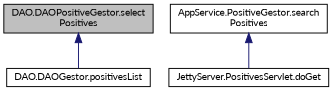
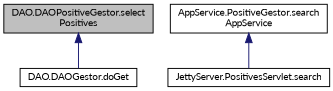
  digraph {
    fontname=Lato
    rankdir=TB
    node [color=black fillcolor=white fontname=Lato fontsize=10 shape=record style=filled]
    edge [color=midnightblue dir=back fontname=Lato fontsize=10 labelfontname=Helvetica labelfontsize=10 style=solid]
    n1 [fillcolor=grey75 fontcolor=black height=0.2 label="DAO.DAOPositiveGestor.select\lPositives" width=0.4]
-   n2 [height=0.2 label="DAO.DAOGestor.positivesList" width=0.4]
-   n3 [height=0.2 label="AppService.PositiveGestor.search\lPositives" width=0.4]
-   n4 [height=0.2 label="JettyServer.PositivesServlet.doGet" width=0.4]
+   n2 [height=0.2 label="DAO.DAOGestor.doGet" width=0.4]
+   n3 [height=0.2 label="AppService.PositiveGestor.search\lAppService" width=0.4]
+   n4 [height=0.2 label="JettyServer.PositivesServlet.search" width=0.4]
    n1 -> n2
    n3 -> n4
  }
